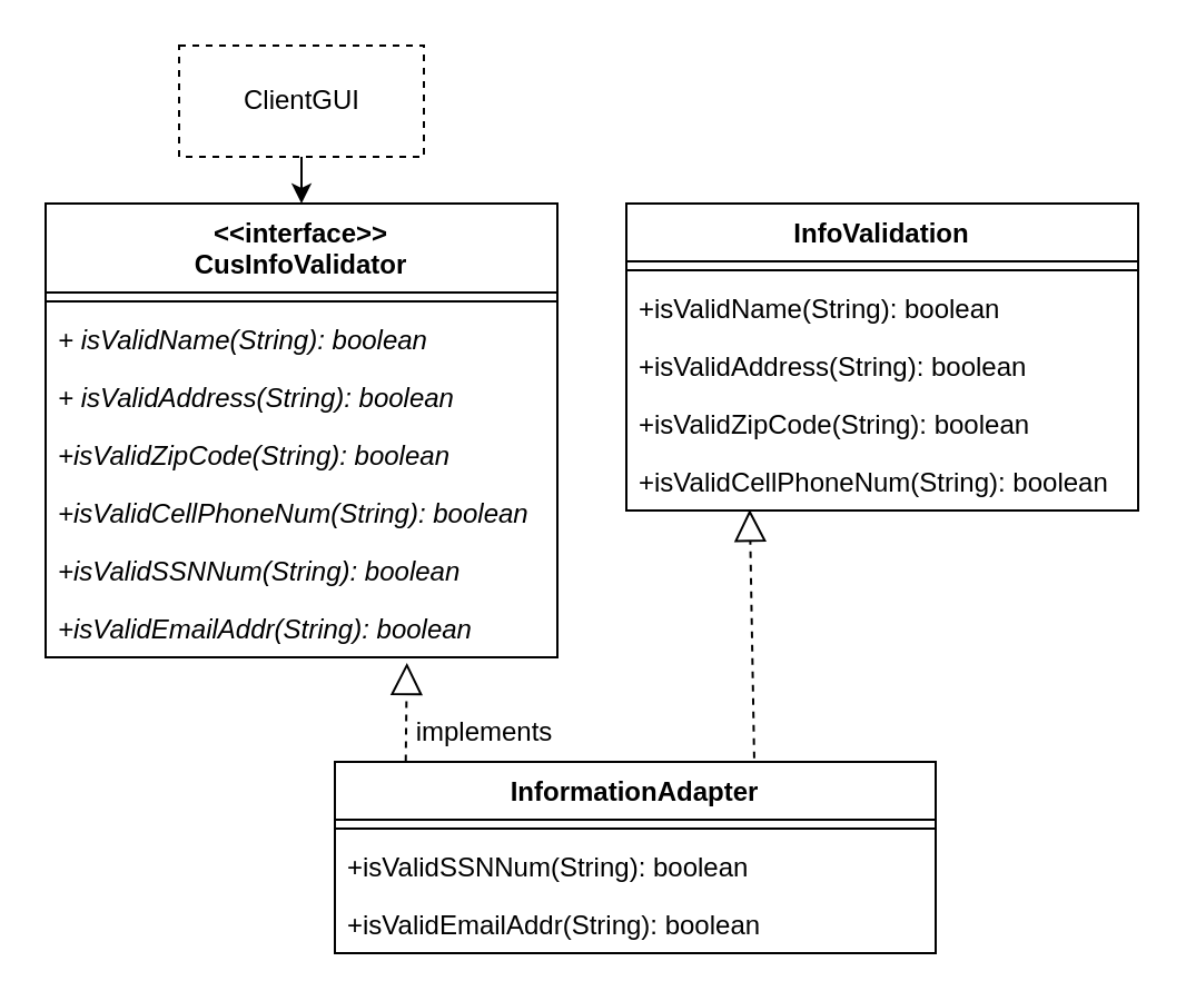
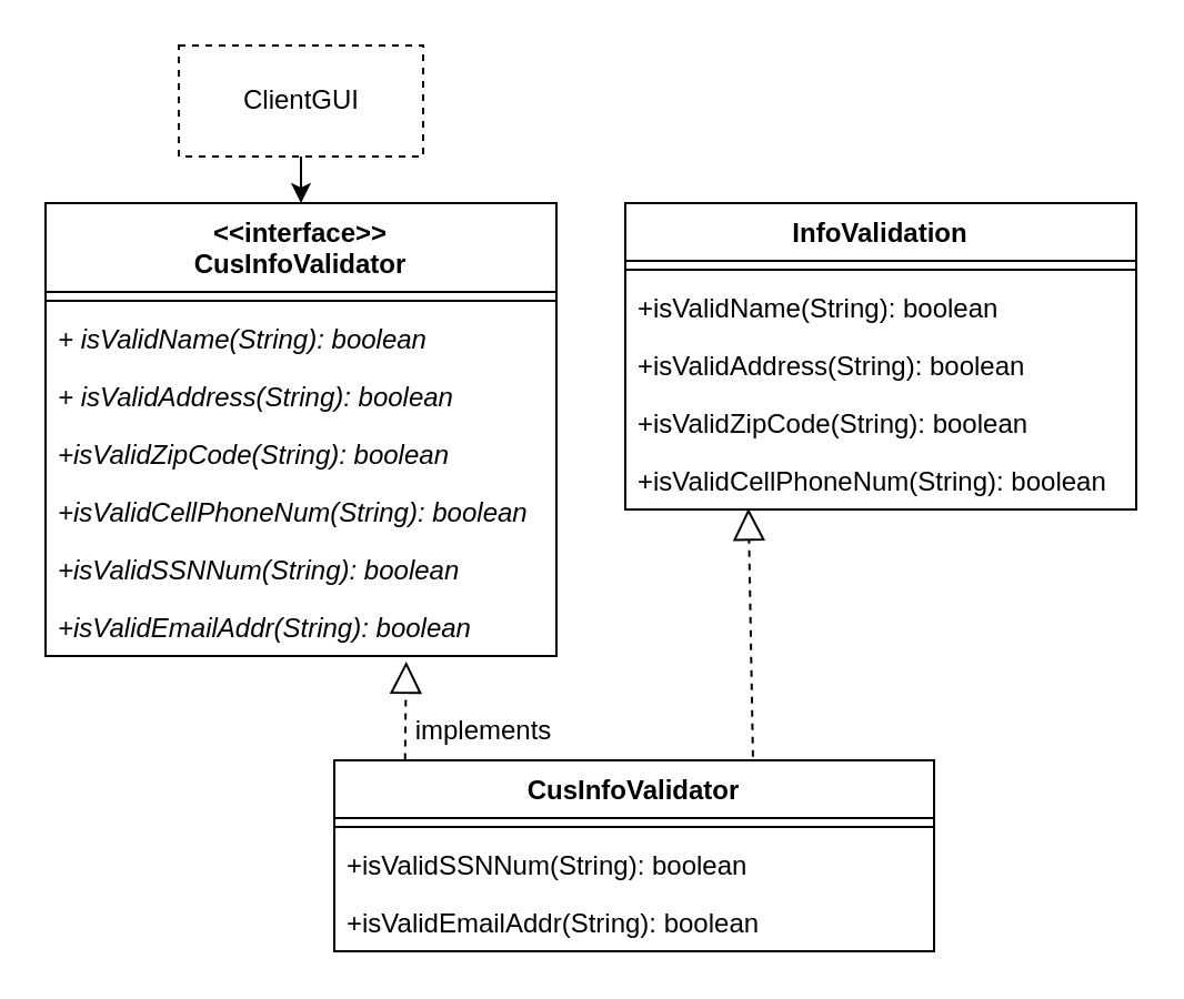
  <mxCell id="0" />
  <mxCell id="1" parent="0" />
  <mxCell id="2" value="&lt;&lt;interface&gt;&gt;&#10;CusInfoValidator" style="swimlane;fontStyle=1;align=center;verticalAlign=top;childLayout=stackLayout;horizontal=1;startSize=40;horizontalStack=0;resizeParent=1;resizeParentMax=0;resizeLast=0;collapsible=1;marginBottom=0;" vertex="1" parent="1"><mxGeometry x="20" y="91" width="230" height="204" as="geometry" /></mxCell>
  <mxCell id="3" value="" style="line;strokeWidth=1;fillColor=none;align=left;verticalAlign=middle;spacingTop=-1;spacingLeft=3;spacingRight=3;rotatable=0;labelPosition=right;points=[];portConstraint=eastwest;strokeColor=inherit;" vertex="1" parent="2"><mxGeometry y="40" width="230" height="8" as="geometry" /></mxCell>
  <mxCell id="4" value="+ isValidName(String): boolean&#10;" style="text;strokeColor=none;fillColor=none;align=left;verticalAlign=top;spacingLeft=4;spacingRight=4;overflow=hidden;rotatable=0;points=[[0,0.5],[1,0.5]];portConstraint=eastwest;fontStyle=2" vertex="1" parent="2"><mxGeometry y="48" width="230" height="26" as="geometry" /></mxCell>
  <mxCell id="5" value="+ isValidAddress(String): boolean&#10;" style="text;strokeColor=none;fillColor=none;align=left;verticalAlign=top;spacingLeft=4;spacingRight=4;overflow=hidden;rotatable=0;points=[[0,0.5],[1,0.5]];portConstraint=eastwest;fontStyle=2" vertex="1" parent="2"><mxGeometry y="74" width="230" height="26" as="geometry" /></mxCell>
  <mxCell id="6" value="+isValidZipCode(String): boolean " style="text;strokeColor=none;fillColor=none;align=left;verticalAlign=top;spacingLeft=4;spacingRight=4;overflow=hidden;rotatable=0;points=[[0,0.5],[1,0.5]];portConstraint=eastwest;fontStyle=2" vertex="1" parent="2"><mxGeometry y="100" width="230" height="26" as="geometry" /></mxCell>
  <mxCell id="7" value="+isValidCellPhoneNum(String): boolean" style="text;strokeColor=none;fillColor=none;align=left;verticalAlign=top;spacingLeft=4;spacingRight=4;overflow=hidden;rotatable=0;points=[[0,0.5],[1,0.5]];portConstraint=eastwest;fontStyle=2" vertex="1" parent="2"><mxGeometry y="126" width="230" height="26" as="geometry" /></mxCell>
  <mxCell id="8" value="+isValidSSNNum(String): boolean" style="text;strokeColor=none;fillColor=none;align=left;verticalAlign=top;spacingLeft=4;spacingRight=4;overflow=hidden;rotatable=0;points=[[0,0.5],[1,0.5]];portConstraint=eastwest;fontStyle=2" vertex="1" parent="2"><mxGeometry y="152" width="230" height="26" as="geometry" /></mxCell>
  <mxCell id="9" value="+isValidEmailAddr(String): boolean" style="text;strokeColor=none;fillColor=none;align=left;verticalAlign=top;spacingLeft=4;spacingRight=4;overflow=hidden;rotatable=0;points=[[0,0.5],[1,0.5]];portConstraint=eastwest;fontStyle=2" vertex="1" parent="2"><mxGeometry y="178" width="230" height="26" as="geometry" /></mxCell>
  <mxCell id="10" value="" style="edgeStyle=orthogonalEdgeStyle;rounded=0;orthogonalLoop=1;jettySize=auto;html=1;entryX=0.5;entryY=0;entryDx=0;entryDy=0;" edge="1" parent="1" source="11" target="2"><mxGeometry relative="1" as="geometry"><mxPoint x="141" y="91" as="targetPoint" /><Array as="points" /></mxGeometry></mxCell>
  <mxCell id="11" value="ClientGUI" style="html=1;dashed=1;" vertex="1" parent="1"><mxGeometry x="80" y="20" width="110" height="50" as="geometry" /></mxCell>
  <mxCell id="12" value="InfoValidation" style="swimlane;fontStyle=1;align=center;verticalAlign=top;childLayout=stackLayout;horizontal=1;startSize=26;horizontalStack=0;resizeParent=1;resizeParentMax=0;resizeLast=0;collapsible=1;marginBottom=0;" vertex="1" parent="1"><mxGeometry x="281" y="91" width="230" height="138" as="geometry" /></mxCell>
  <mxCell id="13" value="" style="line;strokeWidth=1;fillColor=none;align=left;verticalAlign=middle;spacingTop=-1;spacingLeft=3;spacingRight=3;rotatable=0;labelPosition=right;points=[];portConstraint=eastwest;strokeColor=inherit;" vertex="1" parent="12"><mxGeometry y="26" width="230" height="8" as="geometry" /></mxCell>
  <mxCell id="14" value="+isValidName(String): boolean" style="text;strokeColor=none;fillColor=none;align=left;verticalAlign=top;spacingLeft=4;spacingRight=4;overflow=hidden;rotatable=0;points=[[0,0.5],[1,0.5]];portConstraint=eastwest;" vertex="1" parent="12"><mxGeometry y="34" width="230" height="26" as="geometry" /></mxCell>
  <mxCell id="15" value="+isValidAddress(String): boolean" style="text;strokeColor=none;fillColor=none;align=left;verticalAlign=top;spacingLeft=4;spacingRight=4;overflow=hidden;rotatable=0;points=[[0,0.5],[1,0.5]];portConstraint=eastwest;" vertex="1" parent="12"><mxGeometry y="60" width="230" height="26" as="geometry" /></mxCell>
  <mxCell id="16" value="+isValidZipCode(String): boolean " style="text;strokeColor=none;fillColor=none;align=left;verticalAlign=top;spacingLeft=4;spacingRight=4;overflow=hidden;rotatable=0;points=[[0,0.5],[1,0.5]];portConstraint=eastwest;" vertex="1" parent="12"><mxGeometry y="86" width="230" height="26" as="geometry" /></mxCell>
  <mxCell id="17" value="+isValidCellPhoneNum(String): boolean" style="text;strokeColor=none;fillColor=none;align=left;verticalAlign=top;spacingLeft=4;spacingRight=4;overflow=hidden;rotatable=0;points=[[0,0.5],[1,0.5]];portConstraint=eastwest;" vertex="1" parent="12"><mxGeometry y="112" width="230" height="26" as="geometry" /></mxCell>
- <mxCell id="18" value="InformationAdapter" style="swimlane;fontStyle=1;align=center;verticalAlign=top;childLayout=stackLayout;horizontal=1;startSize=26;horizontalStack=0;resizeParent=1;resizeParentMax=0;resizeLast=0;collapsible=1;marginBottom=0;" vertex="1" parent="1"><mxGeometry x="150" y="342" width="270" height="86" as="geometry" /></mxCell>
+ <mxCell id="18" value="CusInfoValidator" style="swimlane;fontStyle=1;align=center;verticalAlign=top;childLayout=stackLayout;horizontal=1;startSize=26;horizontalStack=0;resizeParent=1;resizeParentMax=0;resizeLast=0;collapsible=1;marginBottom=0;" vertex="1" parent="1"><mxGeometry x="150" y="342" width="270" height="86" as="geometry" /></mxCell>
  <mxCell id="19" value="" style="line;strokeWidth=1;fillColor=none;align=left;verticalAlign=middle;spacingTop=-1;spacingLeft=3;spacingRight=3;rotatable=0;labelPosition=right;points=[];portConstraint=eastwest;strokeColor=inherit;" vertex="1" parent="18"><mxGeometry y="26" width="270" height="8" as="geometry" /></mxCell>
  <mxCell id="20" value="+isValidSSNNum(String): boolean" style="text;strokeColor=none;fillColor=none;align=left;verticalAlign=top;spacingLeft=4;spacingRight=4;overflow=hidden;rotatable=0;points=[[0,0.5],[1,0.5]];portConstraint=eastwest;" vertex="1" parent="18"><mxGeometry y="34" width="270" height="26" as="geometry" /></mxCell>
  <mxCell id="21" value="+isValidEmailAddr(String): boolean" style="text;strokeColor=none;fillColor=none;align=left;verticalAlign=top;spacingLeft=4;spacingRight=4;overflow=hidden;rotatable=0;points=[[0,0.5],[1,0.5]];portConstraint=eastwest;" vertex="1" parent="18"><mxGeometry y="60" width="270" height="26" as="geometry" /></mxCell>
  <mxCell id="22" value="" style="endArrow=block;dashed=1;endFill=0;endSize=12;html=1;rounded=0;exitX=0.118;exitY=-0.003;exitDx=0;exitDy=0;exitPerimeter=0;entryX=0.706;entryY=1.094;entryDx=0;entryDy=0;entryPerimeter=0;" edge="1" parent="1" source="18" target="9"><mxGeometry width="160" relative="1" as="geometry"><mxPoint x="161" y="241" as="sourcePoint" /><mxPoint x="321" y="241" as="targetPoint" /></mxGeometry></mxCell>
  <mxCell id="23" value="" style="endArrow=block;dashed=1;endFill=0;endSize=12;html=1;rounded=0;exitX=0.698;exitY=-0.019;exitDx=0;exitDy=0;exitPerimeter=0;entryX=0.241;entryY=0.98;entryDx=0;entryDy=0;entryPerimeter=0;" edge="1" parent="1" source="18" target="17"><mxGeometry width="160" relative="1" as="geometry"><mxPoint x="161" y="241" as="sourcePoint" /><mxPoint x="321" y="241" as="targetPoint" /></mxGeometry></mxCell>
  <mxCell id="24" value="implements" style="text;html=1;align=center;verticalAlign=middle;resizable=0;points=[];autosize=1;strokeColor=none;fillColor=none;" vertex="1" parent="1"><mxGeometry x="177" y="314" width="80" height="30" as="geometry" /></mxCell>
